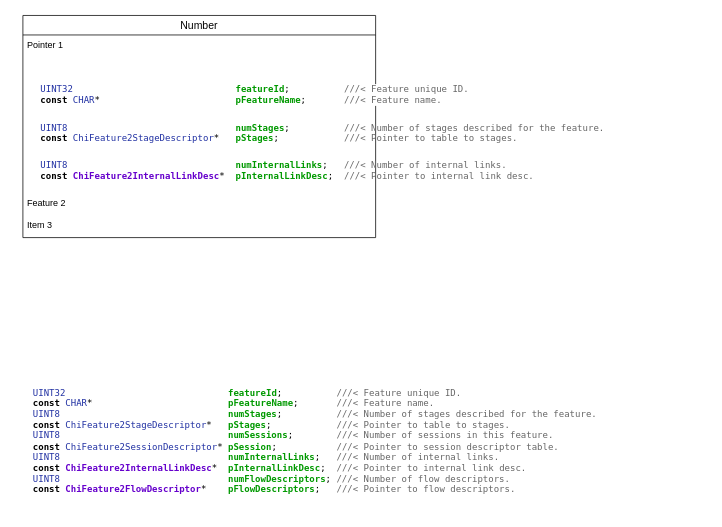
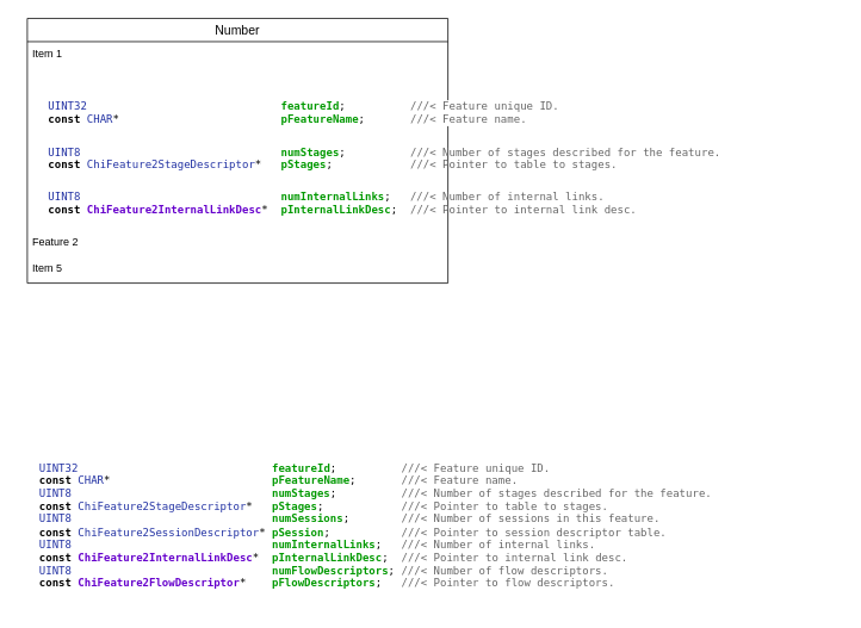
  <mxCell id="0" />
  <mxCell id="1" parent="0" />
  <mxCell id="2" value="Number" style="swimlane;fontStyle=0;childLayout=stackLayout;horizontal=1;startSize=26;horizontalStack=0;resizeParent=1;resizeParentMax=0;resizeLast=0;collapsible=1;marginBottom=0;align=center;fontSize=14;" vertex="1" parent="1"><mxGeometry x="30" y="20" width="470" height="296" as="geometry" /></mxCell>
- <mxCell id="3" value="Pointer 1" style="text;strokeColor=none;fillColor=none;spacingLeft=4;spacingRight=4;overflow=hidden;rotatable=0;points=[[0,0.5],[1,0.5]];portConstraint=eastwest;fontSize=12;" vertex="1" parent="2"><mxGeometry y="26" width="470" height="30" as="geometry" /></mxCell>
+ <mxCell id="3" value="Item 1" style="text;strokeColor=none;fillColor=none;spacingLeft=4;spacingRight=4;overflow=hidden;rotatable=0;points=[[0,0.5],[1,0.5]];portConstraint=eastwest;fontSize=12;" vertex="1" parent="2"><mxGeometry y="26" width="470" height="30" as="geometry" /></mxCell>
  <mxCell id="4" value="&lt;br style=&quot;color: rgb(0, 0, 0); font-family: Helvetica; font-size: 12px; font-style: normal; font-variant-ligatures: normal; font-variant-caps: normal; font-weight: 400; letter-spacing: normal; orphans: 2; text-align: left; text-indent: 0px; text-transform: none; widows: 2; word-spacing: 0px; -webkit-text-stroke-width: 0px; text-decoration-thickness: initial; text-decoration-style: initial; text-decoration-color: initial; box-sizing: content-box; margin: 0px; padding: 0px; -webkit-font-smoothing: antialiased; background-color: rgb(248, 249, 250);&quot;&gt;&lt;br style=&quot;color: rgb(0, 0, 0); font-family: Helvetica; font-size: 12px; font-style: normal; font-variant-ligatures: normal; font-variant-caps: normal; font-weight: 400; letter-spacing: normal; orphans: 2; text-align: left; text-indent: 0px; text-transform: none; widows: 2; word-spacing: 0px; -webkit-text-stroke-width: 0px; text-decoration-thickness: initial; text-decoration-style: initial; text-decoration-color: initial; box-sizing: content-box; margin: 0px; padding: 0px; -webkit-font-smoothing: antialiased; background-color: rgb(248, 249, 250);&quot;&gt;&lt;pre style=&quot;color: rgb(0, 0, 0); font-size: 12px; font-style: normal; font-variant-ligatures: normal; font-variant-caps: normal; font-weight: 400; letter-spacing: normal; orphans: 2; text-indent: 0px; text-transform: none; widows: 2; word-spacing: 0px; -webkit-text-stroke-width: 0px; text-decoration-thickness: initial; text-decoration-style: initial; text-decoration-color: initial; box-sizing: content-box; margin: 0px; padding: 0px; -webkit-font-smoothing: antialiased; font-family: monospace; overflow: visible; display: block; border: 0px; text-align: start; background-color: rgb(255, 255, 255);&quot;&gt;&lt;pre style=&quot;box-sizing: content-box; margin: 0px; padding: 0px; -webkit-font-smoothing: antialiased; font-size: 1em; font-family: monospace; overflow: visible; display: block; border: 0px;&quot;&gt;   &lt;span style=&quot;box-sizing: content-box; margin: 0px; padding: 0px; -webkit-font-smoothing: antialiased; color: rgb(32, 48, 162);&quot;&gt;UINT32&lt;/span&gt;                              &lt;span style=&quot;box-sizing: content-box; margin: 0px; padding: 0px; -webkit-font-smoothing: antialiased; color: rgb(0, 153, 0); font-weight: bold;&quot;&gt;&lt;/span&gt;&lt;span style=&quot;box-sizing: content-box; margin: 0px; padding: 0px; -webkit-font-smoothing: antialiased; color: rgb(0, 153, 0); font-weight: bold;&quot;&gt;featureId&lt;/span&gt;;          &lt;span style=&quot;box-sizing: content-box; margin: 0px; padding: 0px; -webkit-font-smoothing: antialiased; color: rgb(102, 102, 102);&quot;&gt;///&amp;lt; Feature unique ID.&lt;/span&gt;&lt;br style=&quot;box-sizing: content-box; margin: 0px; padding: 0px; -webkit-font-smoothing: antialiased;&quot;&gt;   &lt;b style=&quot;box-sizing: content-box; margin: 0px; padding: 0px; -webkit-font-smoothing: antialiased; font-weight: bolder;&quot;&gt;const&lt;/b&gt; &lt;span style=&quot;box-sizing: content-box; margin: 0px; padding: 0px; -webkit-font-smoothing: antialiased; color: rgb(32, 48, 162);&quot;&gt;CHAR&lt;/span&gt;*                         &lt;span style=&quot;box-sizing: content-box; margin: 0px; padding: 0px; -webkit-font-smoothing: antialiased; color: rgb(0, 153, 0); font-weight: bold;&quot;&gt;&lt;/span&gt;&lt;span style=&quot;box-sizing: content-box; margin: 0px; padding: 0px; -webkit-font-smoothing: antialiased; color: rgb(0, 153, 0); font-weight: bold;&quot;&gt;pFeatureName&lt;/span&gt;;       &lt;span style=&quot;box-sizing: content-box; margin: 0px; padding: 0px; -webkit-font-smoothing: antialiased; color: rgb(102, 102, 102);&quot;&gt;///&amp;lt; Feature name.&lt;/span&gt;&lt;/pre&gt;&lt;/pre&gt;" style="text;whiteSpace=wrap;html=1;" vertex="1" parent="2"><mxGeometry y="56" width="470" height="80" as="geometry" /></mxCell>
  <mxCell id="5" value="&lt;pre style=&quot;color: rgb(0, 0, 0); font-size: 1em; font-style: normal; font-variant-ligatures: normal; font-variant-caps: normal; font-weight: 400; letter-spacing: normal; orphans: 2; text-align: start; text-indent: 0px; text-transform: none; widows: 2; word-spacing: 0px; -webkit-text-stroke-width: 0px; text-decoration-thickness: initial; text-decoration-style: initial; text-decoration-color: initial; box-sizing: content-box; margin: 0px; padding: 0px; -webkit-font-smoothing: antialiased; font-family: monospace; overflow: visible; display: block; border: 0px;&quot;&gt;   &lt;span style=&quot;box-sizing: content-box; margin: 0px; padding: 0px; -webkit-font-smoothing: antialiased; color: rgb(32, 48, 162);&quot;&gt;UINT8&lt;/span&gt;                               &lt;span style=&quot;box-sizing: content-box; margin: 0px; padding: 0px; -webkit-font-smoothing: antialiased; color: rgb(0, 153, 0); font-weight: bold;&quot;&gt;&lt;/span&gt;&lt;span style=&quot;box-sizing: content-box; margin: 0px; padding: 0px; -webkit-font-smoothing: antialiased; color: rgb(0, 153, 0); font-weight: bold;&quot;&gt;numStages&lt;/span&gt;;          &lt;span style=&quot;box-sizing: content-box; margin: 0px; padding: 0px; -webkit-font-smoothing: antialiased; color: rgb(102, 102, 102);&quot;&gt;///&amp;lt; Number of stages described for the feature.&lt;/span&gt;&lt;br style=&quot;box-sizing: content-box; margin: 0px; padding: 0px; -webkit-font-smoothing: antialiased;&quot;&gt;   &lt;b style=&quot;box-sizing: content-box; margin: 0px; padding: 0px; -webkit-font-smoothing: antialiased; font-weight: bolder;&quot;&gt;const&lt;/b&gt; &lt;span style=&quot;box-sizing: content-box; margin: 0px; padding: 0px; -webkit-font-smoothing: antialiased; color: rgb(32, 48, 162);&quot;&gt;ChiFeature2StageDescriptor&lt;/span&gt;*   &lt;span style=&quot;box-sizing: content-box; margin: 0px; padding: 0px; -webkit-font-smoothing: antialiased; color: rgb(0, 153, 0); font-weight: bold;&quot;&gt;&lt;/span&gt;&lt;span style=&quot;box-sizing: content-box; margin: 0px; padding: 0px; -webkit-font-smoothing: antialiased; color: rgb(0, 153, 0); font-weight: bold;&quot;&gt;pStages&lt;/span&gt;;            &lt;span style=&quot;box-sizing: content-box; margin: 0px; padding: 0px; -webkit-font-smoothing: antialiased; color: rgb(102, 102, 102);&quot;&gt;///&amp;lt; Pointer to table to stages.&lt;/span&gt;&lt;/pre&gt;" style="text;whiteSpace=wrap;html=1;" vertex="1" parent="2"><mxGeometry y="136" width="470" height="50" as="geometry" /></mxCell>
  <mxCell id="6" value="&lt;pre style=&quot;color: rgb(0, 0, 0); font-size: 1em; font-style: normal; font-variant-ligatures: normal; font-variant-caps: normal; font-weight: 400; letter-spacing: normal; orphans: 2; text-align: start; text-indent: 0px; text-transform: none; widows: 2; word-spacing: 0px; -webkit-text-stroke-width: 0px; text-decoration-thickness: initial; text-decoration-style: initial; text-decoration-color: initial; box-sizing: content-box; margin: 0px; padding: 0px; -webkit-font-smoothing: antialiased; font-family: monospace; overflow: visible; display: block; border: 0px;&quot;&gt;   &lt;span style=&quot;box-sizing: content-box; margin: 0px; padding: 0px; -webkit-font-smoothing: antialiased; color: rgb(32, 48, 162);&quot;&gt;UINT8&lt;/span&gt;                               &lt;span style=&quot;box-sizing: content-box; margin: 0px; padding: 0px; -webkit-font-smoothing: antialiased; color: rgb(0, 153, 0); font-weight: bold;&quot;&gt;&lt;/span&gt;&lt;span style=&quot;box-sizing: content-box; margin: 0px; padding: 0px; -webkit-font-smoothing: antialiased; color: rgb(0, 153, 0); font-weight: bold;&quot;&gt;numInternalLinks&lt;/span&gt;;   &lt;span style=&quot;box-sizing: content-box; margin: 0px; padding: 0px; -webkit-font-smoothing: antialiased; color: rgb(102, 102, 102);&quot;&gt;///&amp;lt; Number of internal links.&lt;/span&gt;&lt;br style=&quot;box-sizing: content-box; margin: 0px; padding: 0px; -webkit-font-smoothing: antialiased;&quot;&gt;   &lt;b style=&quot;box-sizing: content-box; margin: 0px; padding: 0px; -webkit-font-smoothing: antialiased; font-weight: bolder;&quot;&gt;const&lt;/b&gt; &lt;span style=&quot;box-sizing: content-box; margin: 0px; padding: 0px; -webkit-font-smoothing: antialiased; color: rgb(102, 0, 204); font-weight: bold;&quot;&gt;&lt;/span&gt;&lt;span style=&quot;box-sizing: content-box; margin: 0px; padding: 0px; -webkit-font-smoothing: antialiased; color: rgb(102, 0, 204); font-weight: bold;&quot;&gt;ChiFeature2InternalLinkDesc&lt;/span&gt;*  &lt;span style=&quot;box-sizing: content-box; margin: 0px; padding: 0px; -webkit-font-smoothing: antialiased; color: rgb(0, 153, 0); font-weight: bold;&quot;&gt;&lt;/span&gt;&lt;span style=&quot;box-sizing: content-box; margin: 0px; padding: 0px; -webkit-font-smoothing: antialiased; color: rgb(0, 153, 0); font-weight: bold;&quot;&gt;pInternalLinkDesc&lt;/span&gt;;  &lt;span style=&quot;box-sizing: content-box; margin: 0px; padding: 0px; -webkit-font-smoothing: antialiased; color: rgb(102, 102, 102);&quot;&gt;///&amp;lt; Pointer to internal link desc.&lt;/span&gt;&lt;/pre&gt;" style="text;whiteSpace=wrap;html=1;" vertex="1" parent="2"><mxGeometry y="186" width="470" height="50" as="geometry" /></mxCell>
  <mxCell id="7" value="Feature 2" style="text;strokeColor=none;fillColor=none;spacingLeft=4;spacingRight=4;overflow=hidden;rotatable=0;points=[[0,0.5],[1,0.5]];portConstraint=eastwest;fontSize=12;" vertex="1" parent="2"><mxGeometry y="236" width="470" height="30" as="geometry" /></mxCell>
- <mxCell id="8" value="Item 3" style="text;strokeColor=none;fillColor=none;spacingLeft=4;spacingRight=4;overflow=hidden;rotatable=0;points=[[0,0.5],[1,0.5]];portConstraint=eastwest;fontSize=12;" vertex="1" parent="2"><mxGeometry y="266" width="470" height="30" as="geometry" /></mxCell>
+ <mxCell id="8" value="Item 5" style="text;strokeColor=none;fillColor=none;spacingLeft=4;spacingRight=4;overflow=hidden;rotatable=0;points=[[0,0.5],[1,0.5]];portConstraint=eastwest;fontSize=12;" vertex="1" parent="2"><mxGeometry y="266" width="470" height="30" as="geometry" /></mxCell>
  <mxCell id="9" value="&lt;br style=&quot;box-sizing: content-box; margin: 0px; padding: 0px; -webkit-font-smoothing: antialiased; color: rgb(0, 0, 0); font-family: Helvetica; font-size: 12px; font-style: normal; font-variant-ligatures: normal; font-variant-caps: normal; font-weight: 400; letter-spacing: normal; orphans: 2; text-align: left; text-indent: 0px; text-transform: none; widows: 2; word-spacing: 0px; -webkit-text-stroke-width: 0px; background-color: rgb(248, 249, 250); text-decoration-thickness: initial; text-decoration-style: initial; text-decoration-color: initial;&quot;&gt;&lt;br style=&quot;box-sizing: content-box; margin: 0px; padding: 0px; -webkit-font-smoothing: antialiased; color: rgb(0, 0, 0); font-family: Helvetica; font-size: 12px; font-style: normal; font-variant-ligatures: normal; font-variant-caps: normal; font-weight: 400; letter-spacing: normal; orphans: 2; text-align: left; text-indent: 0px; text-transform: none; widows: 2; word-spacing: 0px; -webkit-text-stroke-width: 0px; background-color: rgb(248, 249, 250); text-decoration-thickness: initial; text-decoration-style: initial; text-decoration-color: initial;&quot;&gt;&lt;pre style=&quot;box-sizing: content-box; margin: 0px; padding: 0px; -webkit-font-smoothing: antialiased; font-size: 12px; font-family: monospace; overflow: visible; display: block; color: rgb(0, 0, 0); font-style: normal; font-variant-ligatures: normal; font-variant-caps: normal; font-weight: 400; letter-spacing: normal; orphans: 2; text-indent: 0px; text-transform: none; widows: 2; word-spacing: 0px; -webkit-text-stroke-width: 0px; text-decoration-thickness: initial; text-decoration-style: initial; text-decoration-color: initial; border: 0px; text-align: start; background-color: rgb(255, 255, 255);&quot;&gt;&lt;pre style=&quot;box-sizing: content-box; margin: 0px; padding: 0px; -webkit-font-smoothing: antialiased; font-size: 1em; font-family: monospace; overflow: visible; display: block; border: 0px;&quot;&gt;   &lt;span style=&quot;box-sizing: content-box; margin: 0px; padding: 0px; -webkit-font-smoothing: antialiased; color: rgb(32, 48, 162);&quot;&gt;UINT32&lt;/span&gt;                              &lt;span style=&quot;box-sizing: content-box; margin: 0px; padding: 0px; -webkit-font-smoothing: antialiased; color: rgb(0, 153, 0); font-weight: bold;&quot;&gt;&lt;/span&gt;&lt;span style=&quot;box-sizing: content-box; margin: 0px; padding: 0px; -webkit-font-smoothing: antialiased; color: rgb(0, 153, 0); font-weight: bold;&quot;&gt;featureId&lt;/span&gt;;          &lt;span style=&quot;box-sizing: content-box; margin: 0px; padding: 0px; -webkit-font-smoothing: antialiased; color: rgb(102, 102, 102);&quot;&gt;///&amp;lt; Feature unique ID.&lt;/span&gt;&lt;br style=&quot;box-sizing: content-box; margin: 0px; padding: 0px; -webkit-font-smoothing: antialiased;&quot;&gt;   &lt;b style=&quot;box-sizing: content-box; margin: 0px; padding: 0px; -webkit-font-smoothing: antialiased; font-weight: bolder;&quot;&gt;const&lt;/b&gt; &lt;span style=&quot;box-sizing: content-box; margin: 0px; padding: 0px; -webkit-font-smoothing: antialiased; color: rgb(32, 48, 162);&quot;&gt;CHAR&lt;/span&gt;*                         &lt;span style=&quot;box-sizing: content-box; margin: 0px; padding: 0px; -webkit-font-smoothing: antialiased; color: rgb(0, 153, 0); font-weight: bold;&quot;&gt;&lt;/span&gt;&lt;span style=&quot;box-sizing: content-box; margin: 0px; padding: 0px; -webkit-font-smoothing: antialiased; color: rgb(0, 153, 0); font-weight: bold;&quot;&gt;pFeatureName&lt;/span&gt;;       &lt;span style=&quot;box-sizing: content-box; margin: 0px; padding: 0px; -webkit-font-smoothing: antialiased; color: rgb(102, 102, 102);&quot;&gt;///&amp;lt; Feature name.&lt;/span&gt;&lt;br style=&quot;box-sizing: content-box; margin: 0px; padding: 0px; -webkit-font-smoothing: antialiased;&quot;&gt;   &lt;span style=&quot;box-sizing: content-box; margin: 0px; padding: 0px; -webkit-font-smoothing: antialiased; color: rgb(32, 48, 162);&quot;&gt;UINT8&lt;/span&gt;                               &lt;span style=&quot;box-sizing: content-box; margin: 0px; padding: 0px; -webkit-font-smoothing: antialiased; color: rgb(0, 153, 0); font-weight: bold;&quot;&gt;&lt;/span&gt;&lt;span style=&quot;box-sizing: content-box; margin: 0px; padding: 0px; -webkit-font-smoothing: antialiased; color: rgb(0, 153, 0); font-weight: bold;&quot;&gt;numStages&lt;/span&gt;;          &lt;span style=&quot;box-sizing: content-box; margin: 0px; padding: 0px; -webkit-font-smoothing: antialiased; color: rgb(102, 102, 102);&quot;&gt;///&amp;lt; Number of stages described for the feature.&lt;/span&gt;&lt;br style=&quot;box-sizing: content-box; margin: 0px; padding: 0px; -webkit-font-smoothing: antialiased;&quot;&gt;   &lt;b style=&quot;box-sizing: content-box; margin: 0px; padding: 0px; -webkit-font-smoothing: antialiased; font-weight: bolder;&quot;&gt;const&lt;/b&gt; &lt;span style=&quot;box-sizing: content-box; margin: 0px; padding: 0px; -webkit-font-smoothing: antialiased; color: rgb(32, 48, 162);&quot;&gt;ChiFeature2StageDescriptor&lt;/span&gt;*   &lt;span style=&quot;box-sizing: content-box; margin: 0px; padding: 0px; -webkit-font-smoothing: antialiased; color: rgb(0, 153, 0); font-weight: bold;&quot;&gt;&lt;/span&gt;&lt;span style=&quot;box-sizing: content-box; margin: 0px; padding: 0px; -webkit-font-smoothing: antialiased; color: rgb(0, 153, 0); font-weight: bold;&quot;&gt;pStages&lt;/span&gt;;            &lt;span style=&quot;box-sizing: content-box; margin: 0px; padding: 0px; -webkit-font-smoothing: antialiased; color: rgb(102, 102, 102);&quot;&gt;///&amp;lt; Pointer to table to stages.&lt;/span&gt;&lt;br style=&quot;box-sizing: content-box; margin: 0px; padding: 0px; -webkit-font-smoothing: antialiased;&quot;&gt;   &lt;span style=&quot;box-sizing: content-box; margin: 0px; padding: 0px; -webkit-font-smoothing: antialiased; color: rgb(32, 48, 162);&quot;&gt;UINT8&lt;/span&gt;                               &lt;span style=&quot;box-sizing: content-box; margin: 0px; padding: 0px; -webkit-font-smoothing: antialiased; color: rgb(0, 153, 0); font-weight: bold;&quot;&gt;&lt;/span&gt;&lt;span style=&quot;box-sizing: content-box; margin: 0px; padding: 0px; -webkit-font-smoothing: antialiased; color: rgb(0, 153, 0); font-weight: bold;&quot;&gt;numSessions&lt;/span&gt;;        &lt;span style=&quot;box-sizing: content-box; margin: 0px; padding: 0px; -webkit-font-smoothing: antialiased; color: rgb(102, 102, 102);&quot;&gt;///&amp;lt; Number of sessions in this feature.&lt;/span&gt;&lt;br style=&quot;box-sizing: content-box; margin: 0px; padding: 0px; -webkit-font-smoothing: antialiased;&quot;&gt;   &lt;b style=&quot;box-sizing: content-box; margin: 0px; padding: 0px; -webkit-font-smoothing: antialiased; font-weight: bolder;&quot;&gt;const&lt;/b&gt; &lt;span style=&quot;box-sizing: content-box; margin: 0px; padding: 0px; -webkit-font-smoothing: antialiased; color: rgb(32, 48, 162);&quot;&gt;ChiFeature2SessionDescriptor&lt;/span&gt;* &lt;span style=&quot;box-sizing: content-box; margin: 0px; padding: 0px; -webkit-font-smoothing: antialiased; color: rgb(0, 153, 0); font-weight: bold;&quot;&gt;&lt;/span&gt;&lt;span style=&quot;box-sizing: content-box; margin: 0px; padding: 0px; -webkit-font-smoothing: antialiased; color: rgb(0, 153, 0); font-weight: bold;&quot;&gt;pSession&lt;/span&gt;;           &lt;span style=&quot;box-sizing: content-box; margin: 0px; padding: 0px; -webkit-font-smoothing: antialiased; color: rgb(102, 102, 102);&quot;&gt;///&amp;lt; Pointer to session descriptor table.&lt;/span&gt;&lt;br style=&quot;box-sizing: content-box; margin: 0px; padding: 0px; -webkit-font-smoothing: antialiased;&quot;&gt;   &lt;span style=&quot;box-sizing: content-box; margin: 0px; padding: 0px; -webkit-font-smoothing: antialiased; color: rgb(32, 48, 162);&quot;&gt;UINT8&lt;/span&gt;                               &lt;span style=&quot;box-sizing: content-box; margin: 0px; padding: 0px; -webkit-font-smoothing: antialiased; color: rgb(0, 153, 0); font-weight: bold;&quot;&gt;&lt;/span&gt;&lt;span style=&quot;box-sizing: content-box; margin: 0px; padding: 0px; -webkit-font-smoothing: antialiased; color: rgb(0, 153, 0); font-weight: bold;&quot;&gt;numInternalLinks&lt;/span&gt;;   &lt;span style=&quot;box-sizing: content-box; margin: 0px; padding: 0px; -webkit-font-smoothing: antialiased; color: rgb(102, 102, 102);&quot;&gt;///&amp;lt; Number of internal links.&lt;/span&gt;&lt;br style=&quot;box-sizing: content-box; margin: 0px; padding: 0px; -webkit-font-smoothing: antialiased;&quot;&gt;   &lt;b style=&quot;box-sizing: content-box; margin: 0px; padding: 0px; -webkit-font-smoothing: antialiased; font-weight: bolder;&quot;&gt;const&lt;/b&gt; &lt;span style=&quot;box-sizing: content-box; margin: 0px; padding: 0px; -webkit-font-smoothing: antialiased; color: rgb(102, 0, 204); font-weight: bold;&quot;&gt;&lt;/span&gt;&lt;span style=&quot;box-sizing: content-box; margin: 0px; padding: 0px; -webkit-font-smoothing: antialiased; color: rgb(102, 0, 204); font-weight: bold;&quot;&gt;ChiFeature2InternalLinkDesc&lt;/span&gt;*  &lt;span style=&quot;box-sizing: content-box; margin: 0px; padding: 0px; -webkit-font-smoothing: antialiased; color: rgb(0, 153, 0); font-weight: bold;&quot;&gt;&lt;/span&gt;&lt;span style=&quot;box-sizing: content-box; margin: 0px; padding: 0px; -webkit-font-smoothing: antialiased; color: rgb(0, 153, 0); font-weight: bold;&quot;&gt;pInternalLinkDesc&lt;/span&gt;;  &lt;span style=&quot;box-sizing: content-box; margin: 0px; padding: 0px; -webkit-font-smoothing: antialiased; color: rgb(102, 102, 102);&quot;&gt;///&amp;lt; Pointer to internal link desc.&lt;/span&gt;&lt;br style=&quot;box-sizing: content-box; margin: 0px; padding: 0px; -webkit-font-smoothing: antialiased;&quot;&gt;   &lt;span style=&quot;box-sizing: content-box; margin: 0px; padding: 0px; -webkit-font-smoothing: antialiased; color: rgb(32, 48, 162);&quot;&gt;UINT8&lt;/span&gt;                               &lt;span style=&quot;box-sizing: content-box; margin: 0px; padding: 0px; -webkit-font-smoothing: antialiased; color: rgb(0, 153, 0); font-weight: bold;&quot;&gt;&lt;/span&gt;&lt;span style=&quot;box-sizing: content-box; margin: 0px; padding: 0px; -webkit-font-smoothing: antialiased; color: rgb(0, 153, 0); font-weight: bold;&quot;&gt;numFlowDescriptors&lt;/span&gt;; &lt;span style=&quot;box-sizing: content-box; margin: 0px; padding: 0px; -webkit-font-smoothing: antialiased; color: rgb(102, 102, 102);&quot;&gt;///&amp;lt; Number of flow descriptors.&lt;/span&gt;&lt;br style=&quot;box-sizing: content-box; margin: 0px; padding: 0px; -webkit-font-smoothing: antialiased;&quot;&gt;   &lt;b style=&quot;box-sizing: content-box; margin: 0px; padding: 0px; -webkit-font-smoothing: antialiased; font-weight: bolder;&quot;&gt;const&lt;/b&gt; &lt;span style=&quot;box-sizing: content-box; margin: 0px; padding: 0px; -webkit-font-smoothing: antialiased; color: rgb(102, 0, 204); font-weight: bold;&quot;&gt;&lt;/span&gt;&lt;span style=&quot;box-sizing: content-box; margin: 0px; padding: 0px; -webkit-font-smoothing: antialiased; color: rgb(102, 0, 204); font-weight: bold;&quot;&gt;ChiFeature2FlowDescriptor&lt;/span&gt;*    &lt;span style=&quot;box-sizing: content-box; margin: 0px; padding: 0px; -webkit-font-smoothing: antialiased; color: rgb(0, 153, 0); font-weight: bold;&quot;&gt;&lt;/span&gt;&lt;span style=&quot;box-sizing: content-box; margin: 0px; padding: 0px; -webkit-font-smoothing: antialiased; color: rgb(0, 153, 0); font-weight: bold;&quot;&gt;pFlowDescriptors&lt;/span&gt;;   &lt;span style=&quot;box-sizing: content-box; margin: 0px; padding: 0px; -webkit-font-smoothing: antialiased; color: rgb(102, 102, 102);&quot;&gt;///&amp;lt; Pointer to flow descriptors.&lt;/span&gt;&lt;/pre&gt;&lt;/pre&gt;" style="text;whiteSpace=wrap;html=1;" vertex="1" parent="1"><mxGeometry x="20" y="480" width="920" height="200" as="geometry" /></mxCell>
